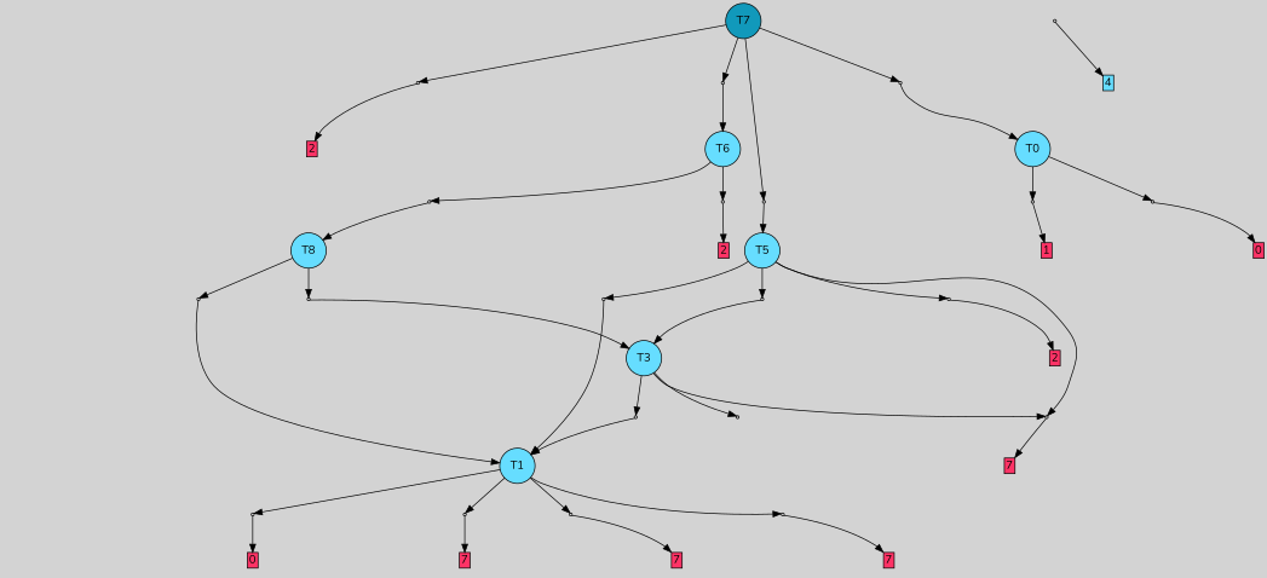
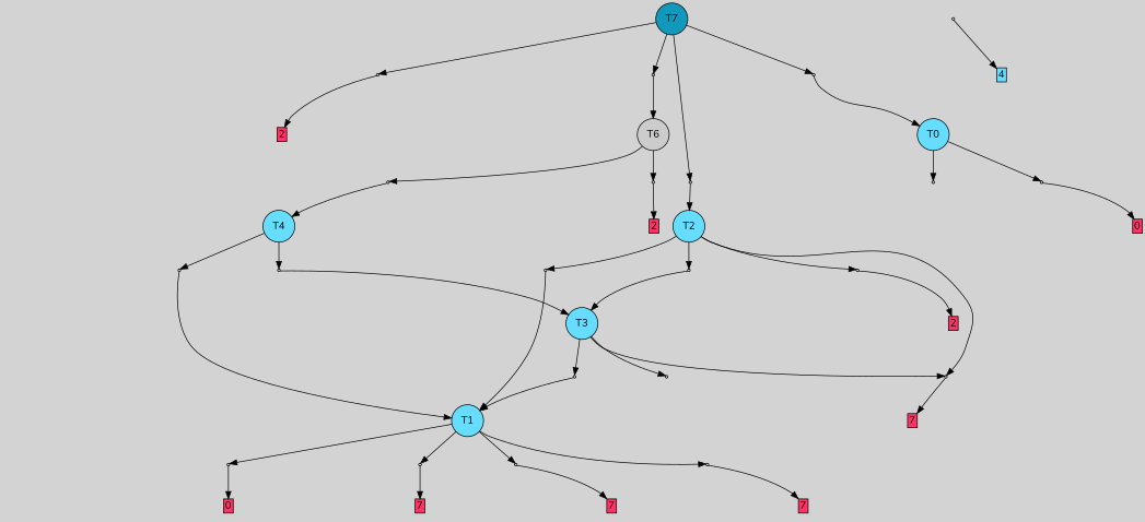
  digraph {
    bgcolor=lightgray
    fontname=Nunito
    node [fontname=Nunito shape=box style=filled]
    edge [fontname=Nunito]
    T7 [fillcolor="#1199bb" shape=circle]
    P17 [fillcolor="#cccccc" shape=point]
    P18 [fillcolor="#cccccc" shape=point]
    P19 [fillcolor="#cccccc" shape=point]
    P20 [fillcolor="#cccccc" shape=point]
    T0 [fillcolor="#66ddff" shape=circle]
    P0 [fillcolor="#cccccc" shape=point]
    P1 [fillcolor="#cccccc" shape=point]
    n9 [label="0|0&3|1#1|7#3|5#4|2#1|0#3|7&#92;n" style=invis]
    n10 [fillcolor="#ff3366" height=0 label=0 margin=0.03 width=0]
    I1 [style=invis]
-   n12 [fillcolor="#ff3366" height=0 label=1 margin=0.03 width=0]
    T1 [fillcolor="#66ddff" shape=circle]
    P2 [fillcolor="#cccccc" shape=point]
    P3 [fillcolor="#cccccc" shape=point]
    P4 [fillcolor="#cccccc" shape=point]
    P5 [fillcolor="#cccccc" shape=point]
    n18 [label="2|0&3|1#1|7#3|5#4|2#1|0#3|7&#92;n" style=invis]
    n19 [fillcolor="#ff3366" height=0 label=0 margin=0.03 width=0]
    n20 [label="1|0&0|4#4|1#4|0#4|0#1|2#3|3&#92;n" style=invis]
    n21 [fillcolor="#ff3366" height=0 label=7 margin=0.03 width=0]
    n22 [label="3|0&1|1#2|6#1|6#2|0#4|3#4|7&#92;n" style=invis]
    n23 [fillcolor="#ff3366" height=0 label=7 margin=0.03 width=0]
    n24 [label="6|0&3|4#4|6#1|5#0|4#0|1#2|6&#92;n" style=invis]
    n25 [fillcolor="#ff3366" height=0 label=7 margin=0.03 width=0]
    P6 [fillcolor="#cccccc" shape=point]
    n27 [label="4|0&4|7#1|0#1|5#2|7#4|2#3|0&#92;n" style=invis]
    n28 [fillcolor="#66ddff" height=0 label=4 margin=0.03 width=0]
    T3 [fillcolor="#66ddff" shape=circle]
    P7 [fillcolor="#cccccc" shape=point]
    P8 [fillcolor="#cccccc" shape=point]
    P9 [fillcolor="#cccccc" shape=point]
    n33 [label="6|0&1|6#1|7#1|1#0|7#0|1#2|4&#92;n" style=invis]
    n34 [label="6|0&3|4#4|6#1|5#0|4#0|1#2|6&#92;n" style=invis]
    n35 [fillcolor="#ff3366" height=0 label=7 margin=0.03 width=0]
    n36 [label="2|0&4|5#1|5#0|1#1|1#4|7#3|3&#92;n" style=invis]
-   T4 [fillcolor="#66ddff" shape=circle label=T8]
+   T4 [fillcolor="#66ddff" shape=circle]
    P10 [fillcolor="#cccccc" shape=point]
    P11 [fillcolor="#cccccc" shape=point]
    n40 [label="2|0&4|6#2|5#0|1#1|1#4|7#4|3&#92;n" style=invis]
    n41 [label="2|0&4|5#1|5#0|1#1|1#4|7#3|3&#92;n" style=invis]
-   T5 [fillcolor="#66ddff" shape=circle]
+   T5 [fillcolor="#66ddff" shape=circle label=T2]
    P12 [fillcolor="#cccccc" shape=point]
    P13 [fillcolor="#cccccc" shape=point]
    P14 [fillcolor="#cccccc" shape=point]
    n46 [label="2|0&4|5#1|5#0|1#1|1#4|7#3|3&#92;n" style=invis]
    n47 [label="7|1&3|5#3|6#4|2#3|5#3|7#1|2&#92;n2|4&4|2#0|1#2|6#1|7#1|6#0|5&#92;n8|1&1|5#0|1#0|4#1|1#1|5#2|0&#92;n2|0&0|1#3|5#3|1#2|0#2|3#4|1&#92;n" style=invis]
    n48 [fillcolor="#ff3366" height=0 label=2 margin=0.03 width=0]
    n49 [label="2|0&4|6#2|5#0|1#1|1#4|7#4|3&#92;n" style=invis]
-   T6 [fillcolor="#66ddff" shape=circle]
+   T6 [fillcolor="#cccccc" shape=circle]
    P15 [fillcolor="#cccccc" shape=point]
    P16 [fillcolor="#cccccc" shape=point]
    n53 [label="2|0&4|2#1|5#0|1#1|1#4|7#2|3&#92;n" style=invis]
    n54 [label="6|1&1|5#0|2#0|4#1|1#1|5#1|0&#92;n3|0&0|1#3|5#3|1#2|0#2|3#4|1&#92;n" style=invis]
    n55 [fillcolor="#ff3366" height=0 label=2 margin=0.03 width=0]
    n56 [label="6|2&2|4#3|2#0|1#4|1#1|6#0|1&#92;n8|1&1|5#0|2#0|4#1|1#1|5#2|0&#92;n2|0&0|1#3|5#3|1#2|0#2|3#4|1&#92;n" style=invis]
    n57 [fillcolor="#ff3366" height=0 label=2 margin=0.03 width=0]
    n58 [label="2|0&4|5#4|5#0|1#1|1#4|7#3|3&#92;n" style=invis]
    n59 [label="2|0&1|3#4|4#3|3#1|2#0|5#0|4&#92;n" style=invis]
    n60 [label="2|0&4|6#2|5#0|1#1|1#4|7#4|3&#92;n" style=invis]
    subgraph sub_1 {
      rank=same
      T7
    }
    T7 -> P17
    T7 -> P18
    T7 -> P19
    T7 -> P20
    P17 -> n56 [style=invis]
    P17 -> n57
    P18 -> T6
    P18 -> n58 [style=invis]
    P19 -> T0
    P19 -> n59 [style=invis]
    P20 -> T5
    P20 -> n60 [style=invis]
    T0 -> P0
    T0 -> P1
    P0 -> n9 [style=invis]
    P0 -> n10
    P1 -> I1 [style=invis]
-   P1 -> n12
    T1 -> P2
    T1 -> P3
    T1 -> P4
    T1 -> P5
    P2 -> n18 [style=invis]
    P2 -> n19
    P3 -> n20 [style=invis]
    P3 -> n21
    P4 -> n22 [style=invis]
    P4 -> n23
    P5 -> n24 [style=invis]
    P5 -> n25
    P6 -> n27 [style=invis]
    P6 -> n28
    T3 -> P7
    T3 -> P8
    T3 -> P9
    P7 -> n33 [style=invis]
    P8 -> n34 [style=invis]
    P8 -> n35
    P9 -> T1
    P9 -> n36 [style=invis]
    T4 -> P10
    T4 -> P11
    P10 -> T3
    P10 -> n40 [style=invis]
    P11 -> T1
    P11 -> n41 [style=invis]
    T5 -> P8
    T5 -> P12
    T5 -> P13
    T5 -> P14
    P12 -> T1
    P12 -> n46 [style=invis]
    P13 -> n47 [style=invis]
    P13 -> n48
    P14 -> T3
    P14 -> n49 [style=invis]
    T6 -> P15
    T6 -> P16
    P15 -> T4
    P15 -> n53 [style=invis]
    P16 -> n54 [style=invis]
    P16 -> n55
  }
